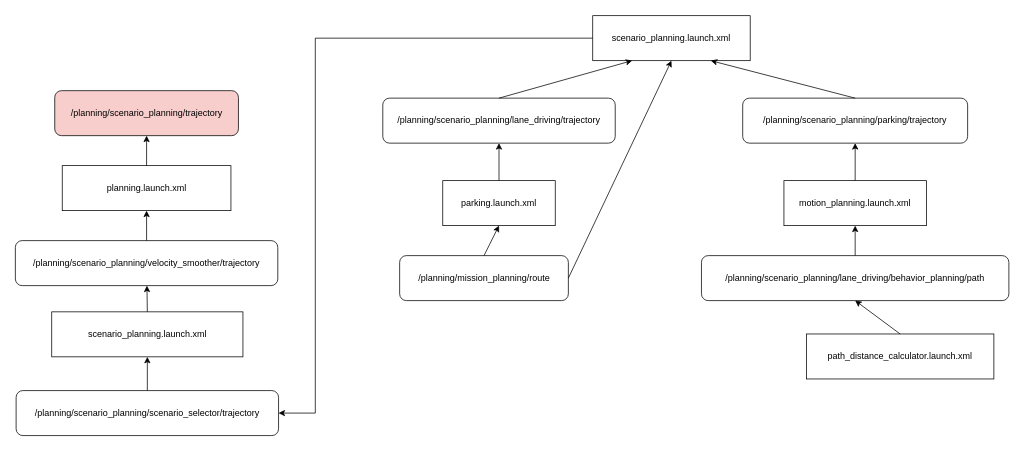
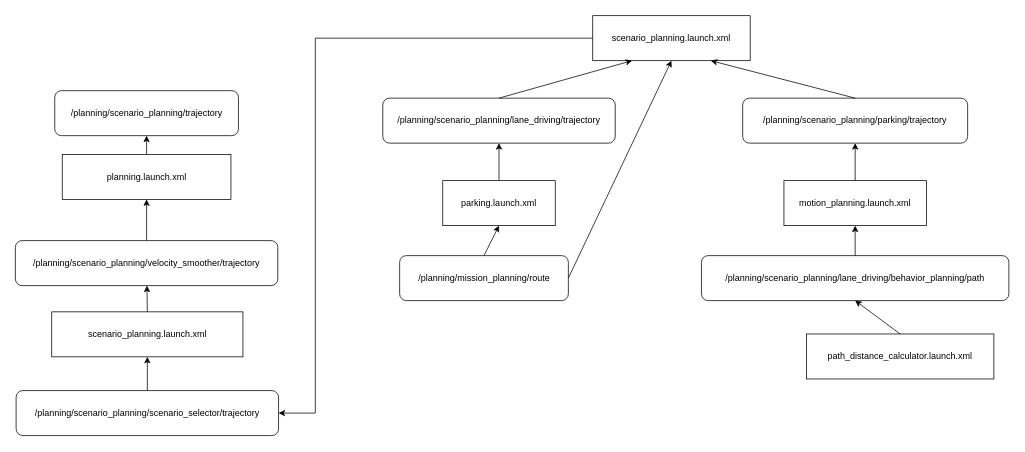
  <mxCell id="0" />
  <mxCell id="1" parent="0" />
- <mxCell id="2" value="/planning/scenario_planning/trajectory" style="rounded=1;whiteSpace=wrap;html=1;fillColor=#f8cecc;" vertex="1" parent="1"><mxGeometry x="72.5" y="120" width="245" height="60" as="geometry" /></mxCell>
+ <mxCell id="2" value="/planning/scenario_planning/trajectory" style="rounded=1;whiteSpace=wrap;html=1;" vertex="1" parent="1"><mxGeometry x="72.5" y="120" width="245" height="60" as="geometry" /></mxCell>
  <mxCell id="3" value="/planning/scenario_planning/velocity_smoother/trajectory" style="rounded=1;whiteSpace=wrap;html=1;" vertex="1" parent="1"><mxGeometry x="20" y="320" width="350" height="60" as="geometry" /></mxCell>
- <mxCell id="4" value="planning.launch.xml" style="rounded=0;whiteSpace=wrap;html=1;" vertex="1" parent="1"><mxGeometry x="82.5" y="220" width="225" height="60" as="geometry" /></mxCell>
+ <mxCell id="4" value="planning.launch.xml" style="rounded=0;whiteSpace=wrap;html=1;" vertex="1" parent="1"><mxGeometry x="82.5" y="205" width="225" height="60" as="geometry" /></mxCell>
  <mxCell id="5" value="scenario_planning.launch.xml" style="rounded=0;whiteSpace=wrap;html=1;" vertex="1" parent="1"><mxGeometry x="68.5" y="415" width="255" height="60" as="geometry" /></mxCell>
  <mxCell id="6" value="&lt;span style=&quot;font-size: 12px;&quot;&gt;/planning/scenario_planning/scenario_selector/trajectory&lt;/span&gt;" style="rounded=1;whiteSpace=wrap;html=1;" vertex="1" parent="1"><mxGeometry x="21" y="520" width="350" height="60" as="geometry" /></mxCell>
  <mxCell id="7" value="scenario_planning.launch.xml" style="rounded=0;whiteSpace=wrap;html=1;" vertex="1" parent="1"><mxGeometry x="790" y="20" width="210" height="60" as="geometry" /></mxCell>
  <mxCell id="8" value="&lt;span style=&quot;font-size: 12px;&quot;&gt;/planning/scenario_planning/lane_driving/trajectory&lt;/span&gt;" style="rounded=1;whiteSpace=wrap;html=1;" vertex="1" parent="1"><mxGeometry x="510" y="130" width="310" height="60" as="geometry" /></mxCell>
  <mxCell id="9" value="&lt;span style=&quot;font-size: 12px;&quot;&gt;/planning/scenario_planning/parking/trajectory&lt;/span&gt;" style="rounded=1;whiteSpace=wrap;html=1;" vertex="1" parent="1"><mxGeometry x="990" y="130" width="300" height="60" as="geometry" /></mxCell>
  <mxCell id="10" value="" style="endArrow=none;html=1;rounded=0;entryX=0;entryY=0.5;entryDx=0;entryDy=0;" edge="1" parent="1" target="7"><mxGeometry width="50" height="50" relative="1" as="geometry"><mxPoint x="420" y="50" as="sourcePoint" /><mxPoint x="500" y="30" as="targetPoint" /></mxGeometry></mxCell>
  <mxCell id="11" value="" style="endArrow=none;html=1;rounded=0;" edge="1" parent="1"><mxGeometry width="50" height="50" relative="1" as="geometry"><mxPoint x="420" y="550" as="sourcePoint" /><mxPoint x="420" y="50" as="targetPoint" /></mxGeometry></mxCell>
  <mxCell id="12" value="" style="endArrow=classic;html=1;rounded=0;entryX=1;entryY=0.5;entryDx=0;entryDy=0;" edge="1" parent="1" target="6"><mxGeometry width="50" height="50" relative="1" as="geometry"><mxPoint x="420" y="550" as="sourcePoint" /><mxPoint x="520" y="580" as="targetPoint" /></mxGeometry></mxCell>
  <mxCell id="13" value="" style="endArrow=classic;html=1;rounded=0;exitX=0.5;exitY=0;exitDx=0;exitDy=0;entryX=0.25;entryY=1;entryDx=0;entryDy=0;" edge="1" parent="1" source="8" target="7"><mxGeometry width="50" height="50" relative="1" as="geometry"><mxPoint x="670" y="120" as="sourcePoint" /><mxPoint x="720" y="70" as="targetPoint" /></mxGeometry></mxCell>
  <mxCell id="14" value="" style="endArrow=classic;html=1;rounded=0;exitX=0.5;exitY=0;exitDx=0;exitDy=0;entryX=0.75;entryY=1;entryDx=0;entryDy=0;" edge="1" parent="1" source="9" target="7"><mxGeometry width="50" height="50" relative="1" as="geometry"><mxPoint x="920" y="240" as="sourcePoint" /><mxPoint x="970" y="190" as="targetPoint" /></mxGeometry></mxCell>
  <mxCell id="15" value="parking.launch.xml" style="rounded=0;whiteSpace=wrap;html=1;" vertex="1" parent="1"><mxGeometry x="590" y="240" width="150" height="60" as="geometry" /></mxCell>
  <mxCell id="16" value="motion_planning.launch.xml" style="rounded=0;whiteSpace=wrap;html=1;" vertex="1" parent="1"><mxGeometry x="1045" y="240" width="190" height="60" as="geometry" /></mxCell>
  <mxCell id="17" value="/planning/mission_planning/route" style="rounded=1;whiteSpace=wrap;html=1;" vertex="1" parent="1"><mxGeometry x="532.5" y="340" width="225" height="60" as="geometry" /></mxCell>
  <mxCell id="18" value="/planning/scenario_planning/lane_driving/behavior_planning/path" style="rounded=1;whiteSpace=wrap;html=1;" vertex="1" parent="1"><mxGeometry x="935" y="340" width="410" height="60" as="geometry" /></mxCell>
  <mxCell id="19" value="path_distance_calculator.launch.xml" style="rounded=0;whiteSpace=wrap;html=1;" vertex="1" parent="1"><mxGeometry x="1075" y="444.5" width="250" height="60" as="geometry" /></mxCell>
  <mxCell id="20" value="" style="endArrow=classic;html=1;rounded=0;exitX=0.5;exitY=0;exitDx=0;exitDy=0;" edge="1" parent="1" source="15" target="8"><mxGeometry width="50" height="50" relative="1" as="geometry"><mxPoint x="830" y="290" as="sourcePoint" /><mxPoint x="880" y="240" as="targetPoint" /></mxGeometry></mxCell>
  <mxCell id="21" value="" style="endArrow=classic;html=1;rounded=0;exitX=0.5;exitY=0;exitDx=0;exitDy=0;entryX=0.5;entryY=1;entryDx=0;entryDy=0;" edge="1" parent="1" source="17" target="15"><mxGeometry width="50" height="50" relative="1" as="geometry"><mxPoint x="780" y="330" as="sourcePoint" /><mxPoint x="830" y="280" as="targetPoint" /></mxGeometry></mxCell>
  <mxCell id="22" value="" style="endArrow=classic;html=1;rounded=0;exitX=0.5;exitY=0;exitDx=0;exitDy=0;entryX=0.5;entryY=1;entryDx=0;entryDy=0;" edge="1" parent="1" source="16" target="9"><mxGeometry width="50" height="50" relative="1" as="geometry"><mxPoint x="960" y="280" as="sourcePoint" /><mxPoint x="1010" y="230" as="targetPoint" /></mxGeometry></mxCell>
  <mxCell id="23" value="" style="endArrow=classic;html=1;rounded=0;exitX=0.5;exitY=0;exitDx=0;exitDy=0;entryX=0.5;entryY=1;entryDx=0;entryDy=0;" edge="1" parent="1" source="18" target="16"><mxGeometry width="50" height="50" relative="1" as="geometry"><mxPoint x="820" y="340" as="sourcePoint" /><mxPoint x="870" y="290" as="targetPoint" /></mxGeometry></mxCell>
  <mxCell id="24" value="" style="endArrow=classic;html=1;rounded=0;exitX=0.5;exitY=0;exitDx=0;exitDy=0;entryX=0.5;entryY=1;entryDx=0;entryDy=0;" edge="1" parent="1" source="19" target="18"><mxGeometry width="50" height="50" relative="1" as="geometry"><mxPoint x="800" y="500" as="sourcePoint" /><mxPoint x="850" y="450" as="targetPoint" /></mxGeometry></mxCell>
  <mxCell id="25" value="" style="endArrow=classic;html=1;rounded=0;exitX=0.5;exitY=0;exitDx=0;exitDy=0;entryX=0.5;entryY=1;entryDx=0;entryDy=0;" edge="1" parent="1" source="6" target="5"><mxGeometry width="50" height="50" relative="1" as="geometry"><mxPoint x="230" y="520" as="sourcePoint" /><mxPoint x="280" y="470" as="targetPoint" /></mxGeometry></mxCell>
  <mxCell id="26" value="" style="endArrow=classic;html=1;rounded=0;exitX=0.5;exitY=0;exitDx=0;exitDy=0;" edge="1" parent="1" source="5" target="3"><mxGeometry width="50" height="50" relative="1" as="geometry"><mxPoint x="-50" y="420" as="sourcePoint" /><mxPoint x="0" y="370" as="targetPoint" /></mxGeometry></mxCell>
  <mxCell id="27" value="" style="endArrow=classic;html=1;rounded=0;exitX=0.5;exitY=0;exitDx=0;exitDy=0;entryX=0.5;entryY=1;entryDx=0;entryDy=0;" edge="1" parent="1" source="3" target="4"><mxGeometry width="50" height="50" relative="1" as="geometry"><mxPoint x="80" y="330" as="sourcePoint" /><mxPoint x="130" y="280" as="targetPoint" /></mxGeometry></mxCell>
  <mxCell id="28" value="" style="endArrow=classic;html=1;rounded=0;exitX=0.5;exitY=0;exitDx=0;exitDy=0;entryX=0.5;entryY=1;entryDx=0;entryDy=0;" edge="1" parent="1" source="4" target="2"><mxGeometry width="50" height="50" relative="1" as="geometry"><mxPoint x="-70" y="290" as="sourcePoint" /><mxPoint x="-20" y="240" as="targetPoint" /></mxGeometry></mxCell>
  <mxCell id="29" value="" style="endArrow=classic;html=1;rounded=0;exitX=1;exitY=0.5;exitDx=0;exitDy=0;entryX=0.5;entryY=1;entryDx=0;entryDy=0;" edge="1" parent="1" source="17" target="7"><mxGeometry width="50" height="50" relative="1" as="geometry"><mxPoint x="840" y="310" as="sourcePoint" /><mxPoint x="890" y="260" as="targetPoint" /></mxGeometry></mxCell>
